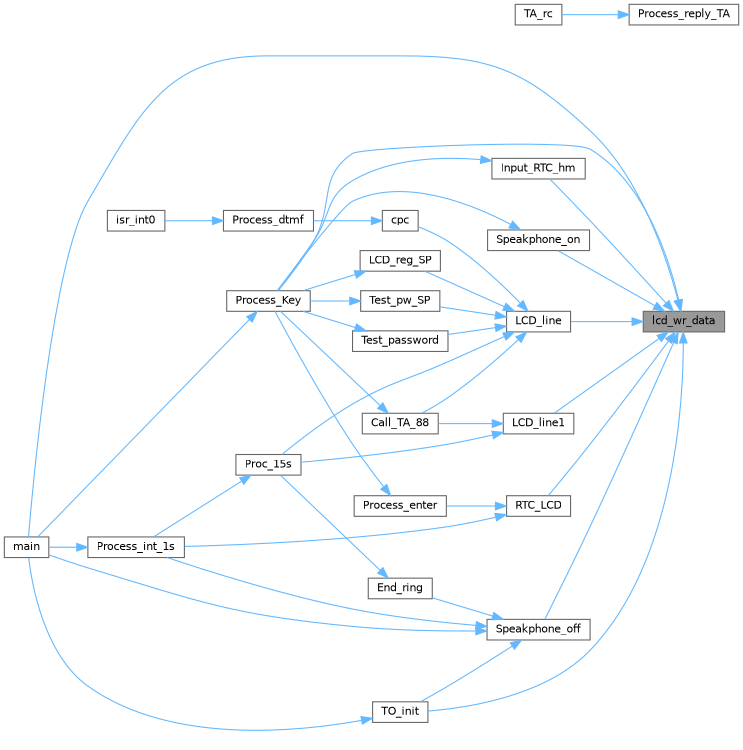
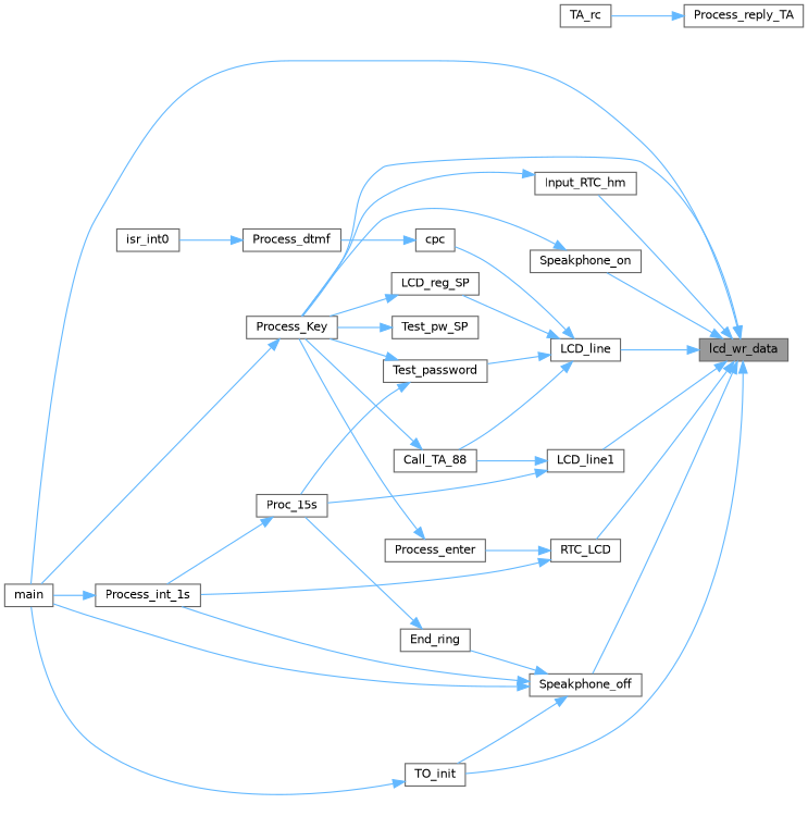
  digraph {
    rankdir=RL
    node [color=grey40 fillcolor=white fontname=Helvetica fontsize=10 shape=box style=filled]
    edge [color=steelblue1 dir=back fontname=Helvetica fontsize=10 labelfontname=Helvetica labelfontsize=10 style=solid]
    n1 [color=gray40 fillcolor=grey60 fontcolor=black height=0.2 label=lcd_wr_data width=0.4]
    n2 [height=0.2 label=Input_RTC_hm width=0.4]
    n3 [height=0.2 label=Process_Key width=0.4]
    n4 [height=0.2 label=main width=0.4]
    n5 [height=0.2 label=LCD_line width=0.4]
    n6 [height=0.2 label=LCD_line1 width=0.4]
    n7 [height=0.2 label=RTC_LCD width=0.4]
    n8 [height=0.2 label=Speakphone_off width=0.4]
    n9 [height=0.2 label=TO_init width=0.4]
    n10 [height=0.2 label=Speakphone_on width=0.4]
    n11 [height=0.2 label=Call_TA_88 width=0.4]
    n12 [height=0.2 label=cpc width=0.4]
    n13 [height=0.2 label=LCD_reg_SP width=0.4]
    n14 [height=0.2 label=Proc_15s width=0.4]
    n15 [height=0.2 label=Test_password width=0.4]
    n16 [height=0.2 label=Test_pw_SP width=0.4]
    n17 [height=0.2 label=Process_int_1s width=0.4]
    n18 [height=0.2 label=Process_enter width=0.4]
    n19 [height=0.2 label=End_ring width=0.4]
    n20 [height=0.2 label=Process_reply_TA width=0.4]
    n21 [height=0.2 label=TA_rc width=0.4]
    n22 [height=0.2 label=Process_dtmf width=0.4]
    n23 [height=0.2 label=isr_int0 width=0.4]
    n1 -> n2
    n1 -> n3
    n1 -> n4
    n1 -> n5
    n1 -> n6
    n1 -> n7
    n1 -> n8
    n1 -> n9
    n1 -> n10
    n2 -> n3
    n3 -> n4
    n5 -> n11
    n5 -> n12
    n5 -> n13
-   n5 -> n14
+   n15 -> n14
    n5 -> n15
-   n5 -> n16
    n6 -> n11
    n6 -> n14
    n7 -> n17
    n7 -> n18
    n8 -> n4
    n8 -> n9
    n8 -> n17
    n8 -> n19
    n9 -> n4
    n10 -> n3
    n11 -> n3
    n12 -> n22
    n13 -> n3
    n14 -> n17
    n15 -> n3
    n16 -> n3
    n17 -> n4
    n18 -> n3
    n19 -> n14
    n20 -> n21
    n22 -> n23
  }
